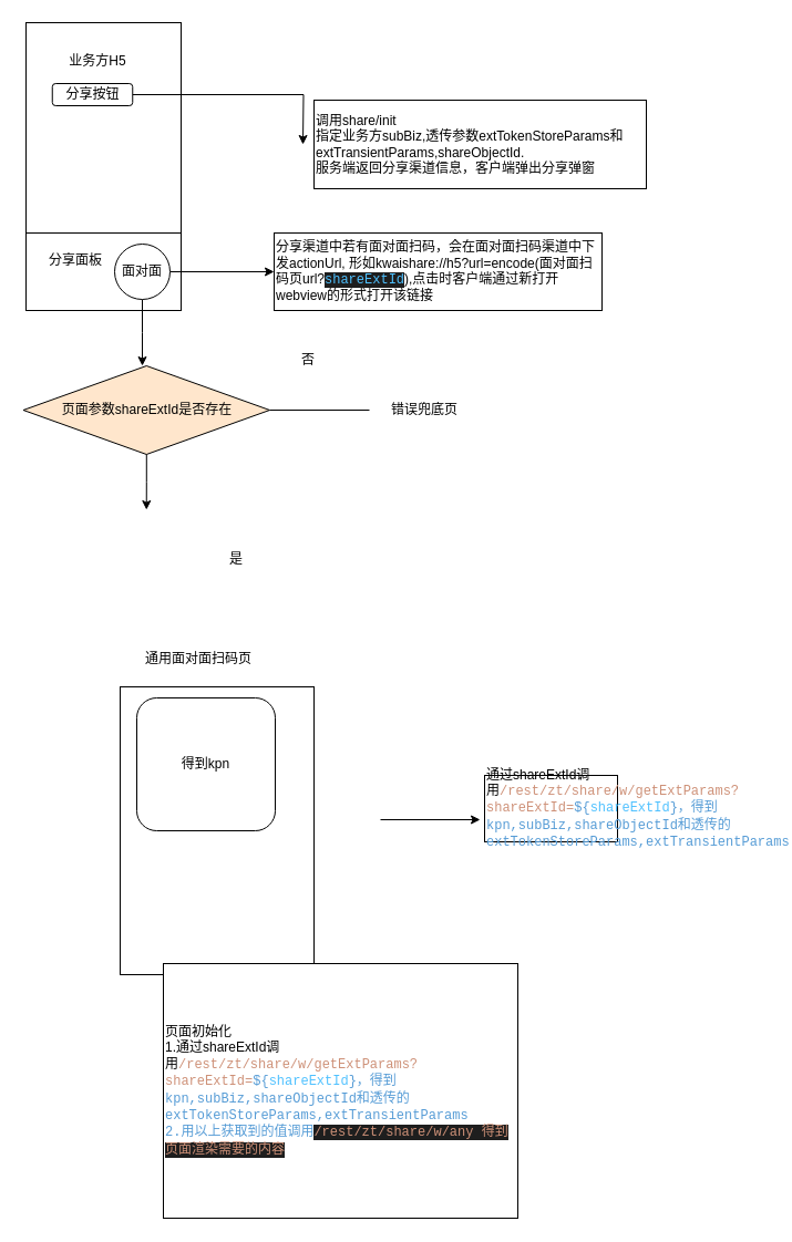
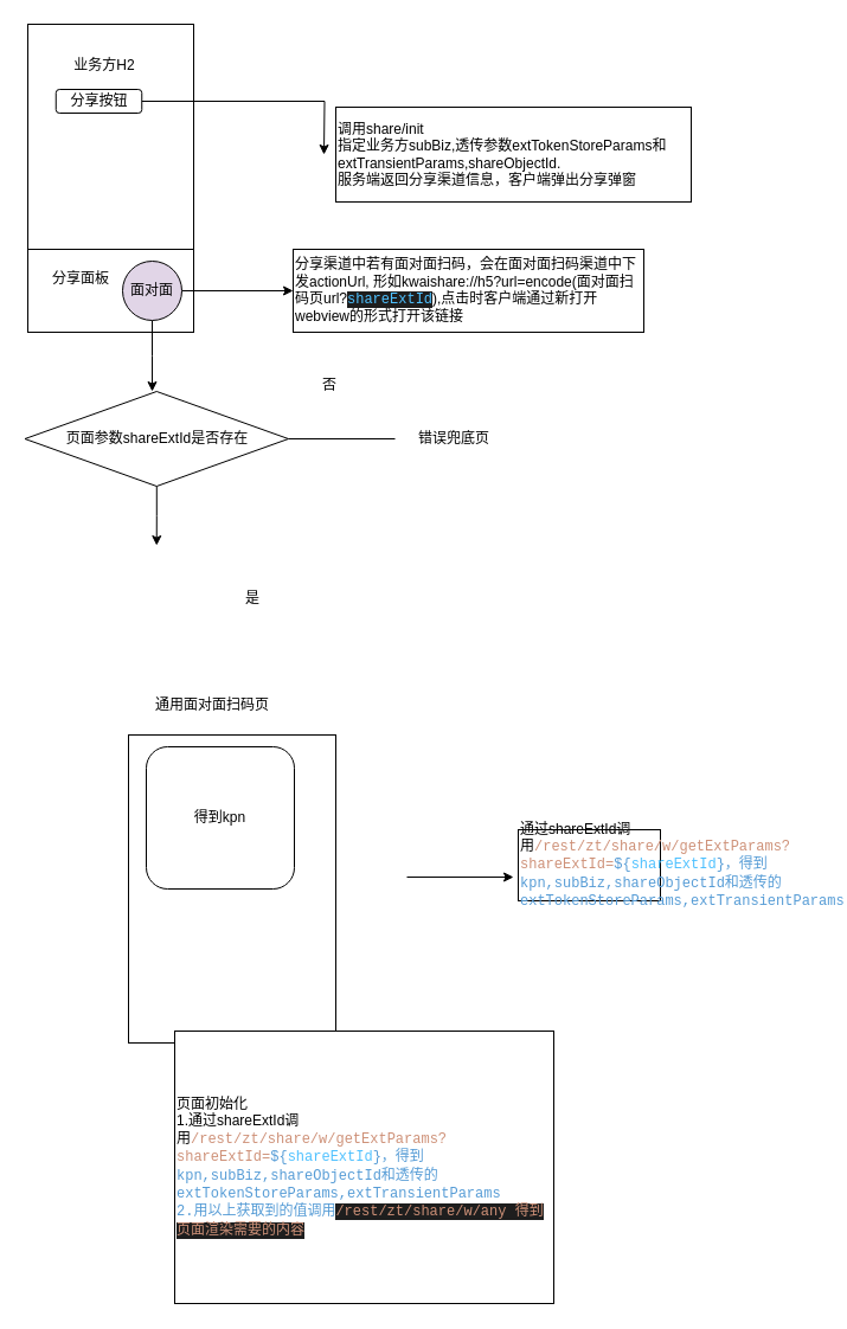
  <mxCell id="0" />
  <mxCell id="1" parent="0" />
  <mxCell id="2" value="" style="rounded=0;whiteSpace=wrap;html=1;" vertex="1" parent="1"><mxGeometry x="23" y="20" width="140" height="260" as="geometry" /></mxCell>
  <mxCell id="3" style="edgeStyle=orthogonalEdgeStyle;rounded=0;orthogonalLoop=1;jettySize=auto;html=1;" edge="1" parent="1" source="4"><mxGeometry relative="1" as="geometry"><mxPoint x="273" y="130" as="targetPoint" /></mxGeometry></mxCell>
  <mxCell id="4" value="分享按钮" style="rounded=1;whiteSpace=wrap;html=1;" vertex="1" parent="1"><mxGeometry x="46.75" y="75" width="72.5" height="20" as="geometry" /></mxCell>
- <mxCell id="5" value="业务方H5" style="text;html=1;strokeColor=none;fillColor=none;align=center;verticalAlign=middle;whiteSpace=wrap;rounded=0;" vertex="1" parent="1"><mxGeometry x="53" y="50" width="70" height="10" as="geometry" /></mxCell>
+ <mxCell id="5" value="业务方H2" style="text;html=1;strokeColor=none;fillColor=none;align=center;verticalAlign=middle;whiteSpace=wrap;rounded=0;" vertex="1" parent="1"><mxGeometry x="53" y="50" width="70" height="10" as="geometry" /></mxCell>
  <mxCell id="6" value="调用share/init&lt;br&gt;指定业务方subBiz,透传参数extTokenStoreParams和&lt;br&gt;extTransientParams,shareObjectId.&lt;br&gt;服务端返回分享渠道信息，客户端弹出分享弹窗" style="rounded=0;whiteSpace=wrap;html=1;align=left;" vertex="1" parent="1"><mxGeometry x="283" y="90" width="300" height="80" as="geometry" /></mxCell>
  <mxCell id="7" value="" style="rounded=0;whiteSpace=wrap;html=1;" vertex="1" parent="1"><mxGeometry x="23" y="210" width="140" height="70" as="geometry" /></mxCell>
  <mxCell id="8" value="分享面板" style="text;html=1;strokeColor=none;fillColor=none;align=center;verticalAlign=middle;whiteSpace=wrap;rounded=0;" vertex="1" parent="1"><mxGeometry x="43" y="230" width="50" height="10" as="geometry" /></mxCell>
  <mxCell id="9" style="edgeStyle=orthogonalEdgeStyle;rounded=0;orthogonalLoop=1;jettySize=auto;html=1;" edge="1" parent="1" source="11" target="12"><mxGeometry relative="1" as="geometry"><mxPoint x="273" y="245" as="targetPoint" /></mxGeometry></mxCell>
  <mxCell id="10" style="edgeStyle=orthogonalEdgeStyle;rounded=0;orthogonalLoop=1;jettySize=auto;html=1;" edge="1" parent="1" source="11"><mxGeometry relative="1" as="geometry"><mxPoint x="128" y="330" as="targetPoint" /></mxGeometry></mxCell>
- <mxCell id="11" value="面对面" style="ellipse;whiteSpace=wrap;html=1;aspect=fixed;" vertex="1" parent="1"><mxGeometry x="103" y="220" width="50" height="50" as="geometry" /></mxCell>
+ <mxCell id="11" value="面对面" style="ellipse;whiteSpace=wrap;html=1;aspect=fixed;fillColor=#e1d5e7;" vertex="1" parent="1"><mxGeometry x="103" y="220" width="50" height="50" as="geometry" /></mxCell>
  <mxCell id="12" value="分享渠道中若有面对面扫码，会在面对面扫码渠道中下发actionUrl, 形如kwaishare://h5?url=encode(面对面扫码页url?&lt;span style=&quot;color: rgb(79 , 193 , 255) ; background-color: rgb(30 , 30 , 30) ; font-family: &amp;#34;menlo&amp;#34; , &amp;#34;monaco&amp;#34; , &amp;#34;courier new&amp;#34; , monospace&quot;&gt;shareExtId&lt;/span&gt;&lt;span&gt;),点击时客户端通过新打开webview的形式打开该链接&lt;/span&gt;" style="rounded=0;whiteSpace=wrap;html=1;align=left;" vertex="1" parent="1"><mxGeometry x="247" y="210" width="296" height="70" as="geometry" /></mxCell>
  <mxCell id="13" value="" style="rounded=0;whiteSpace=wrap;html=1;" vertex="1" parent="1"><mxGeometry x="108" y="620" width="175" height="260" as="geometry" /></mxCell>
  <mxCell id="14" value="得到kpn" style="rounded=1;whiteSpace=wrap;html=1;align=center;" vertex="1" parent="1"><mxGeometry x="123" y="630" width="125" height="120" as="geometry" /></mxCell>
  <mxCell id="15" value="通用面对面扫码页" style="text;html=1;strokeColor=none;fillColor=none;align=center;verticalAlign=middle;whiteSpace=wrap;rounded=0;" vertex="1" parent="1"><mxGeometry x="129.25" y="590" width="100" height="10" as="geometry" /></mxCell>
  <mxCell id="16" value="" style="endArrow=classic;html=1;" edge="1" parent="1"><mxGeometry width="50" height="50" relative="1" as="geometry"><mxPoint x="343" y="740" as="sourcePoint" /><mxPoint x="433" y="740" as="targetPoint" /></mxGeometry></mxCell>
  <mxCell id="17" value="页面初始化&lt;br&gt;1.通过shareExtId调用&lt;span style=&quot;font-family: &amp;#34;menlo&amp;#34; , &amp;#34;monaco&amp;#34; , &amp;#34;courier new&amp;#34; , monospace ; color: rgb(206 , 145 , 120)&quot;&gt;/rest/zt/share/w/getExtParams?shareExtId=&lt;/span&gt;&lt;span style=&quot;font-family: &amp;#34;menlo&amp;#34; , &amp;#34;monaco&amp;#34; , &amp;#34;courier new&amp;#34; , monospace ; color: rgb(86 , 156 , 214)&quot;&gt;${&lt;/span&gt;&lt;span style=&quot;font-family: &amp;#34;menlo&amp;#34; , &amp;#34;monaco&amp;#34; , &amp;#34;courier new&amp;#34; , monospace ; color: rgb(79 , 193 , 255)&quot;&gt;shareExtId&lt;/span&gt;&lt;span style=&quot;font-family: &amp;#34;menlo&amp;#34; , &amp;#34;monaco&amp;#34; , &amp;#34;courier new&amp;#34; , monospace ; color: rgb(86 , 156 , 214)&quot;&gt;}，得到kpn,subBiz,shareObjectId和透传的extTokenStoreParams,extTransientParams&lt;br&gt;2.用以上获取到的值调用&lt;/span&gt;&lt;span style=&quot;color: rgb(206 , 145 , 120) ; background-color: rgb(30 , 30 , 30) ; font-family: &amp;#34;menlo&amp;#34; , &amp;#34;monaco&amp;#34; , &amp;#34;courier new&amp;#34; , monospace&quot;&gt;/rest/zt/share/w/any 得到页面渲染需要的内容&lt;/span&gt;" style="rounded=0;whiteSpace=wrap;html=1;align=left;" vertex="1" parent="1"><mxGeometry x="147" y="870" width="320" height="230" as="geometry" /></mxCell>
  <mxCell id="18" value="通过shareExtId调用&lt;span style=&quot;font-family: &amp;#34;menlo&amp;#34; , &amp;#34;monaco&amp;#34; , &amp;#34;courier new&amp;#34; , monospace ; color: rgb(206 , 145 , 120)&quot;&gt;/rest/zt/share/w/getExtParams?shareExtId=&lt;/span&gt;&lt;span style=&quot;font-family: &amp;#34;menlo&amp;#34; , &amp;#34;monaco&amp;#34; , &amp;#34;courier new&amp;#34; , monospace ; color: rgb(86 , 156 , 214)&quot;&gt;${&lt;/span&gt;&lt;span style=&quot;font-family: &amp;#34;menlo&amp;#34; , &amp;#34;monaco&amp;#34; , &amp;#34;courier new&amp;#34; , monospace ; color: rgb(79 , 193 , 255)&quot;&gt;shareExtId&lt;/span&gt;&lt;span style=&quot;font-family: &amp;#34;menlo&amp;#34; , &amp;#34;monaco&amp;#34; , &amp;#34;courier new&amp;#34; , monospace ; color: rgb(86 , 156 , 214)&quot;&gt;}，得到kpn,subBiz,shareObjectId和透传的extTokenStoreParams,extTransientParams&lt;/span&gt;" style="rounded=0;whiteSpace=wrap;html=1;align=left;" vertex="1" parent="1"><mxGeometry x="437" y="700" width="120" height="60" as="geometry" /></mxCell>
  <mxCell id="19" style="edgeStyle=orthogonalEdgeStyle;rounded=0;orthogonalLoop=1;jettySize=auto;html=1;endArrow=none;" edge="1" parent="1" source="21" target="22"><mxGeometry relative="1" as="geometry"><mxPoint x="343" y="370" as="targetPoint" /></mxGeometry></mxCell>
  <mxCell id="20" style="edgeStyle=orthogonalEdgeStyle;rounded=0;orthogonalLoop=1;jettySize=auto;html=1;" edge="1" parent="1" source="21"><mxGeometry relative="1" as="geometry"><mxPoint x="131.75" y="460" as="targetPoint" /></mxGeometry></mxCell>
- <mxCell id="21" value="页面参数shareExtId是否存在" style="rhombus;whiteSpace=wrap;html=1;align=center;fillColor=#ffe6cc;" vertex="1" parent="1"><mxGeometry x="20.5" y="330" width="222.5" height="80" as="geometry" /></mxCell>
+ <mxCell id="21" value="页面参数shareExtId是否存在" style="rhombus;whiteSpace=wrap;html=1;align=center;" vertex="1" parent="1"><mxGeometry x="20.5" y="330" width="222.5" height="80" as="geometry" /></mxCell>
  <mxCell id="22" value="错误兜底页" style="text;html=1;strokeColor=none;fillColor=none;align=center;verticalAlign=middle;whiteSpace=wrap;rounded=0;" vertex="1" parent="1"><mxGeometry x="333" y="365" width="100" height="10" as="geometry" /></mxCell>
  <mxCell id="23" value="是" style="text;html=1;strokeColor=none;fillColor=none;align=center;verticalAlign=middle;whiteSpace=wrap;rounded=0;" vertex="1" parent="1"><mxGeometry x="193" y="495" width="40" height="20" as="geometry" /></mxCell>
  <mxCell id="24" value="否" style="text;html=1;strokeColor=none;fillColor=none;align=center;verticalAlign=middle;whiteSpace=wrap;rounded=0;" vertex="1" parent="1"><mxGeometry x="258" y="315" width="40" height="20" as="geometry" /></mxCell>
